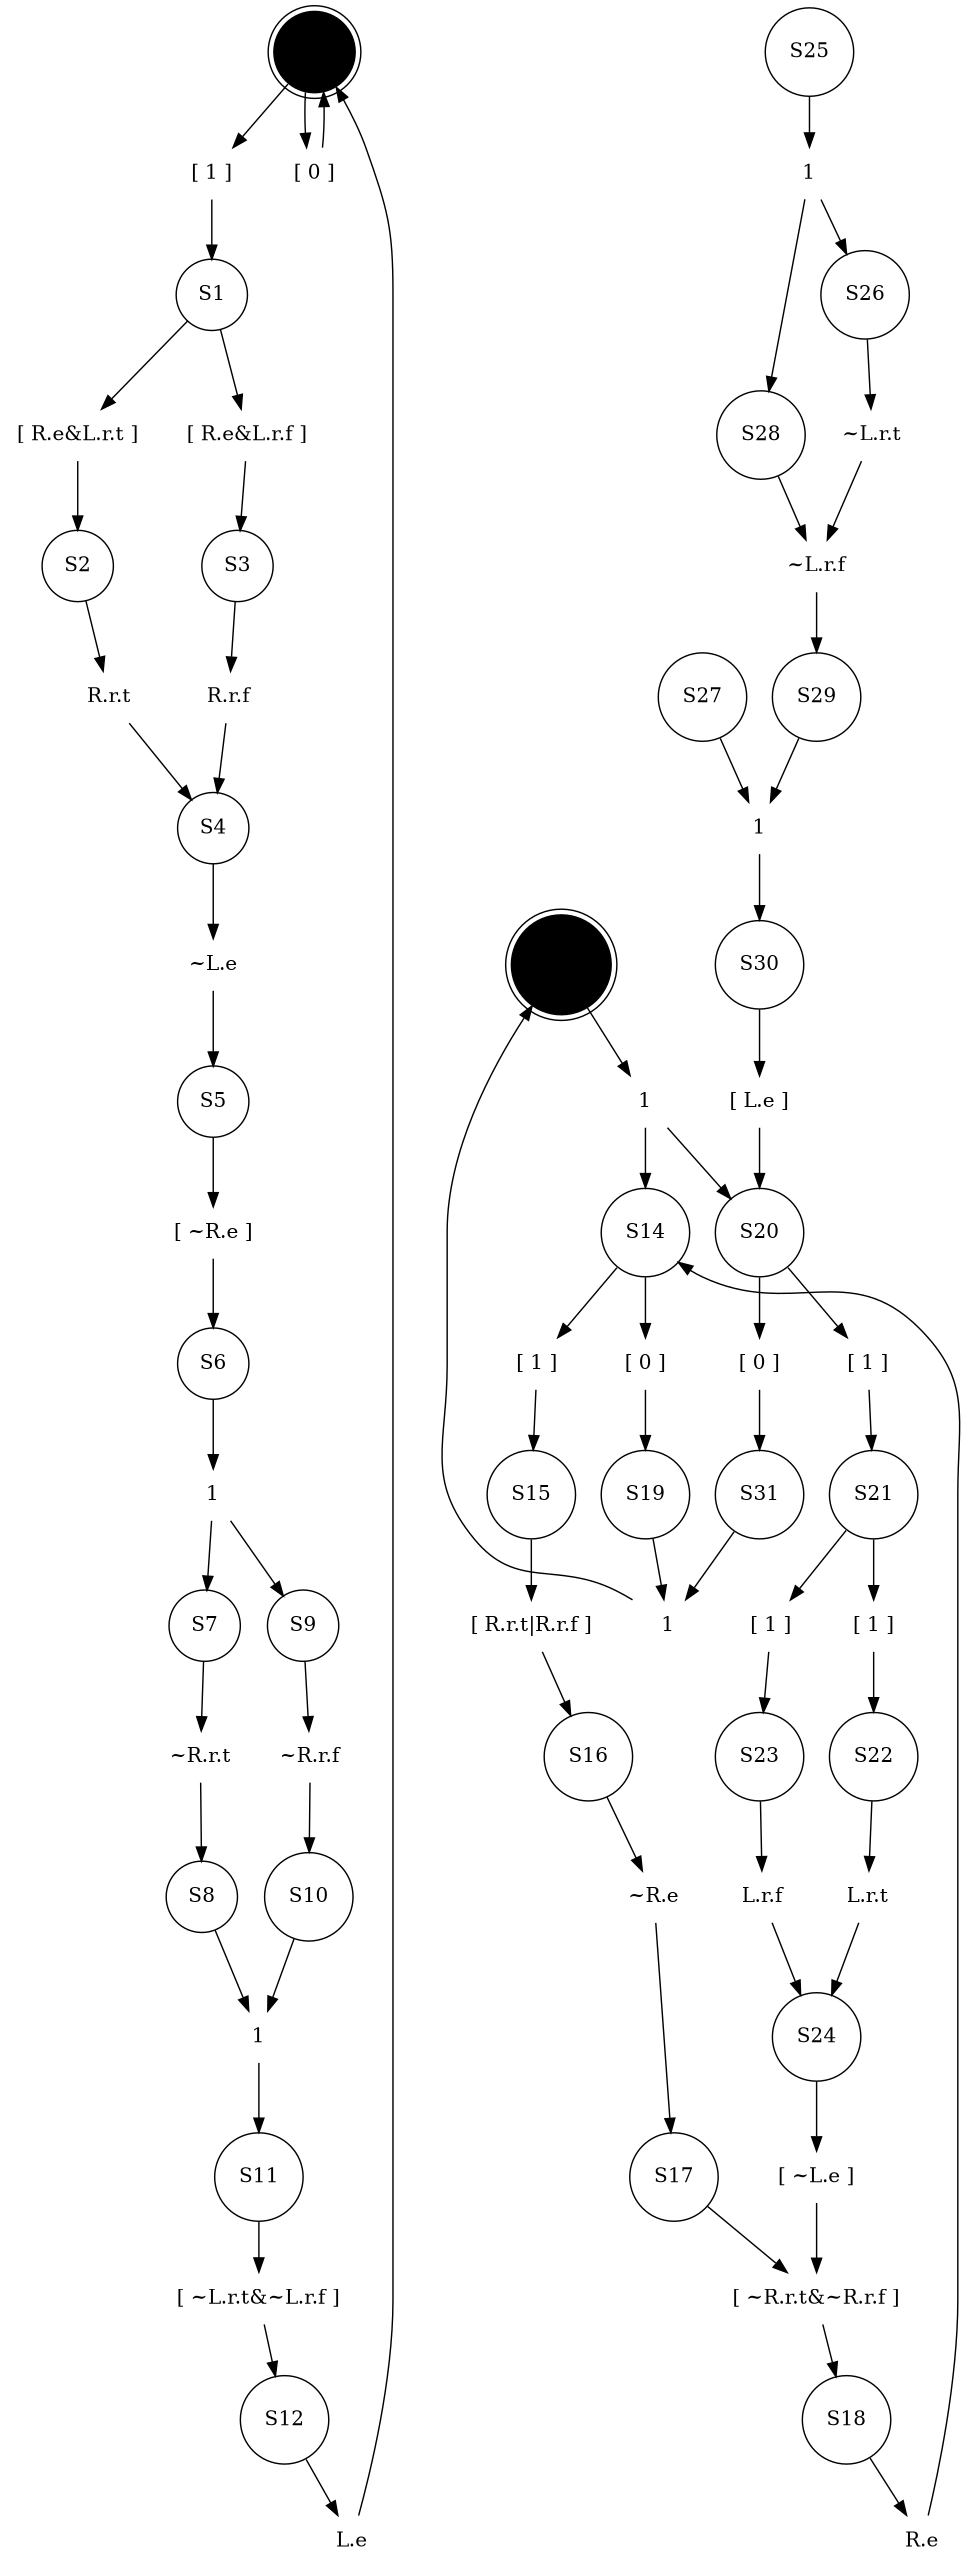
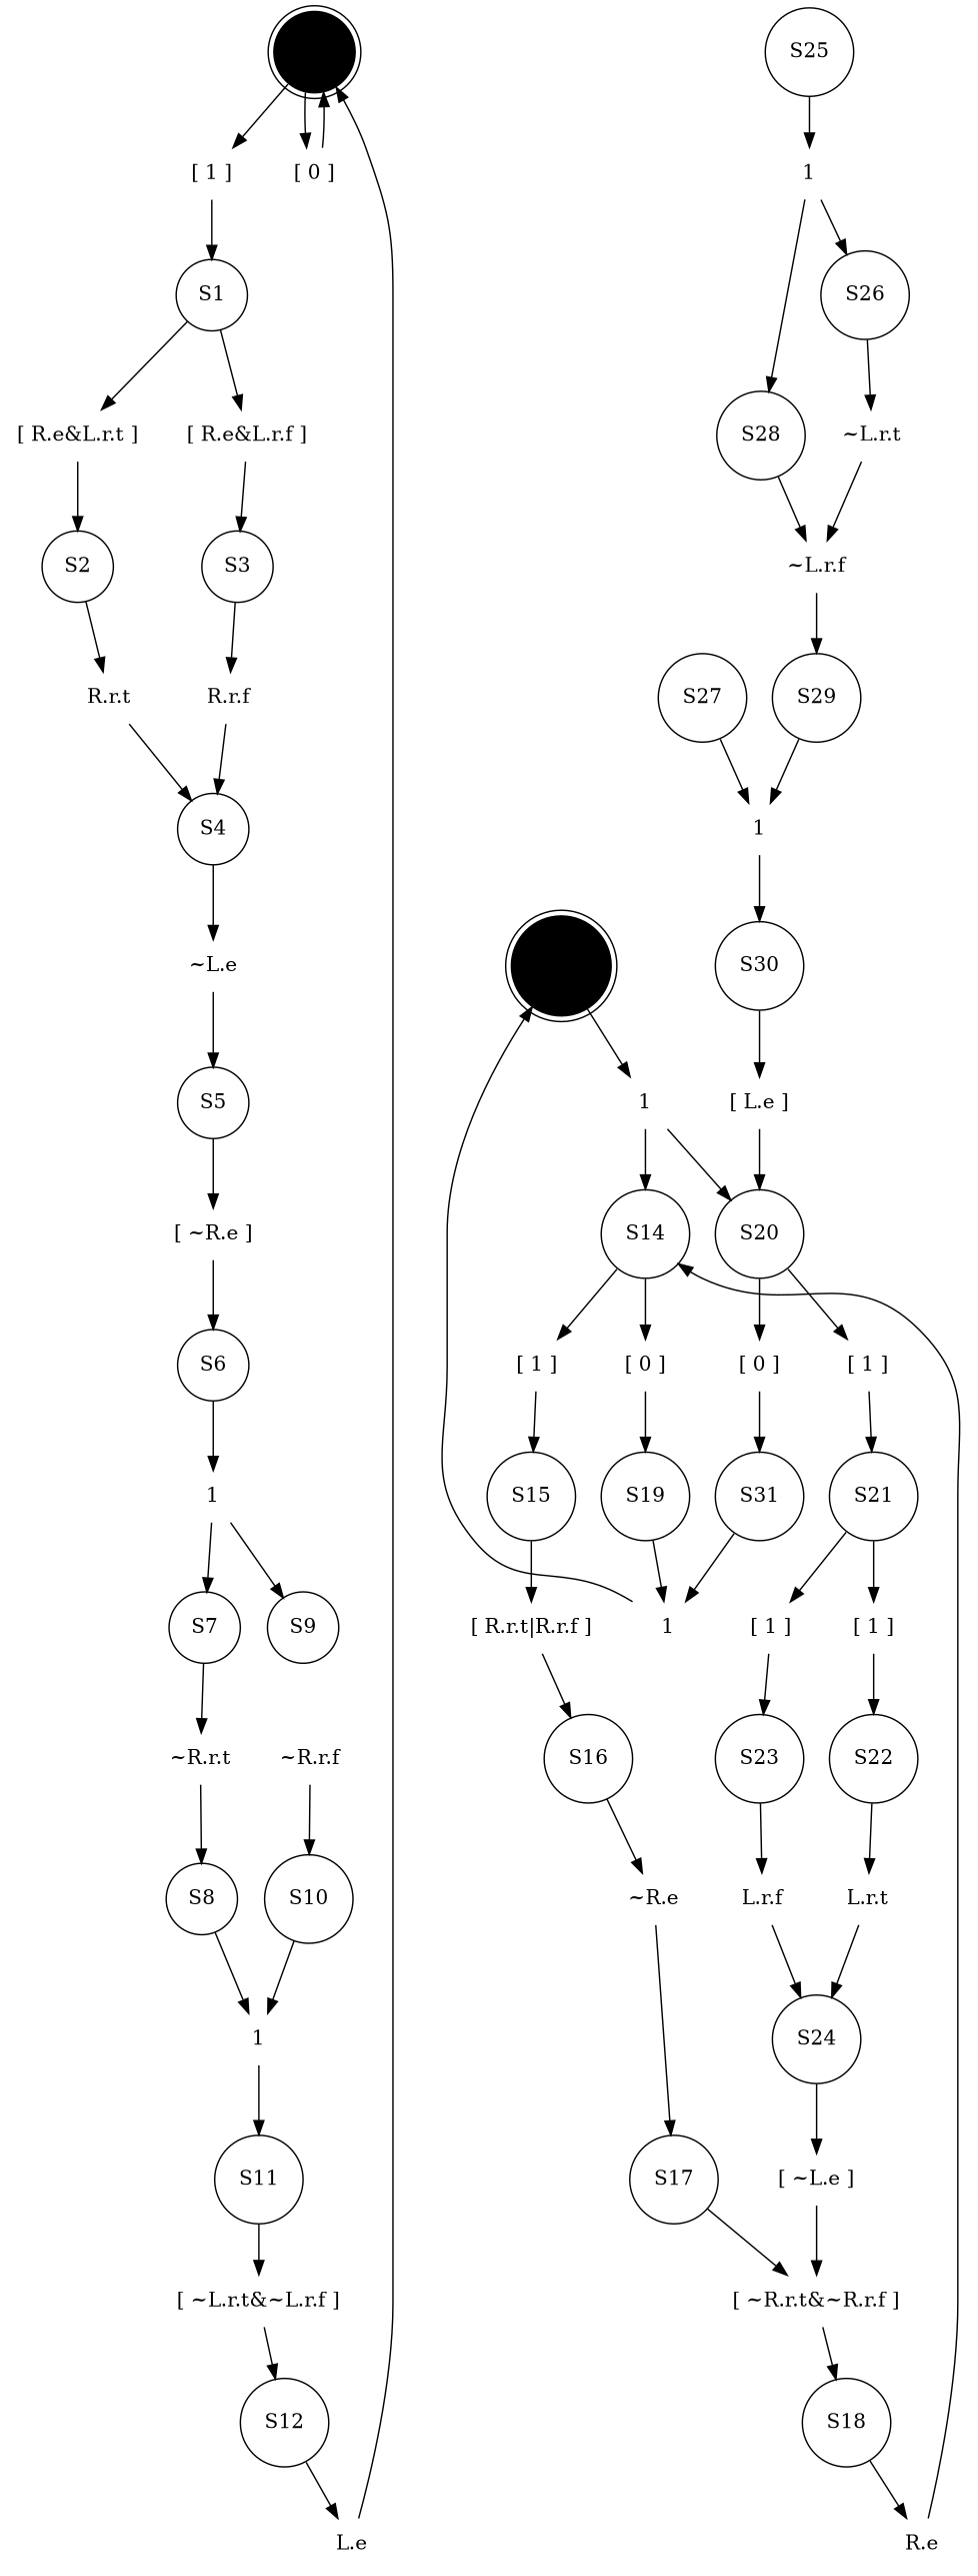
  digraph {
    node [shape=plaintext]
    S0 [fillcolor="#000000" peripheries=2 shape=circle style=filled width=0.15]
    n2 [label="[ 1 ]"]
    n3 [label="[ 0 ]"]
    S1 [shape=circle width=0.25]
    n5 [label="[ R.e&L.r.t ]"]
    n6 [label="[ R.e&L.r.f ]"]
    S2 [shape=circle width=0.25]
    n8 [label="R.r.t"]
    S4 [shape=circle width=0.25]
    S3 [shape=circle width=0.25]
    n11 [label="R.r.f"]
    n12 [label="~L.e"]
    S5 [shape=circle width=0.25]
    n14 [label="[ ~R.e ]"]
    S6 [shape=circle width=0.25]
    n16 [label=1]
    S7 [shape=circle width=0.25]
    S9 [shape=circle width=0.25]
    n19 [label="~R.r.t"]
    S8 [shape=circle width=0.25]
    n21 [label=1]
    n22 [label="~R.r.f"]
    S10 [shape=circle width=0.25]
    S11 [shape=circle width=0.25]
    n25 [label="[ ~L.r.t&~L.r.f ]"]
    S12 [shape=circle width=0.25]
    n27 [label="L.e"]
    S13 [fillcolor="#000000" peripheries=2 shape=circle style=filled width=0.15]
    n29 [label=1]
    S14 [shape=circle width=0.25]
    S20 [shape=circle width=0.25]
    n32 [label="[ 1 ]"]
    n33 [label="[ 0 ]"]
    S15 [shape=circle width=0.25]
    n35 [label="[ R.r.t|R.r.f ]"]
    S16 [shape=circle width=0.25]
    n37 [label="~R.e"]
    S17 [shape=circle width=0.25]
    n39 [label="[ ~R.r.t&~R.r.f ]"]
    S18 [shape=circle width=0.25]
    n41 [label="R.e"]
    S19 [shape=circle width=0.25]
    n43 [label=1]
    n44 [label="[ 1 ]"]
    n45 [label="[ 0 ]"]
    S21 [shape=circle width=0.25]
    n47 [label="[ 1 ]"]
    n48 [label="[ 1 ]"]
    S22 [shape=circle width=0.25]
    n50 [label="L.r.t"]
    S24 [shape=circle width=0.25]
    S23 [shape=circle width=0.25]
    n53 [label="L.r.f"]
    n54 [label="[ ~L.e ]"]
    S25 [shape=circle width=0.25]
    n56 [label=1]
    S26 [shape=circle width=0.25]
    S28 [shape=circle width=0.25]
    n59 [label="~L.r.t"]
    S27 [shape=circle width=0.25]
    n61 [label=1]
    n62 [label="~L.r.f"]
    S29 [shape=circle width=0.25]
    S30 [shape=circle width=0.25]
    n65 [label="[ L.e ]"]
    S31 [shape=circle width=0.25]
    subgraph sub_1 {
      elaborate=true
      reset="~R.r.t&~R.r.f&R.e&~L.r.t&~L.r.f&L.e"
      type=local
      variables="R.r.t,R.r.f,R.e,L.r.t,L.r.f,L.e"
      S0
      n2
      n3
      S1
      n5
      n6
      S2
      n8
      S4
      S3
      n11
      n12
      S5
      n14
      S6
      n16
      S7
      S9
      n19
      S8
      n21
      n22
      S10
      S11
      n25
      S12
      n27
    }
    subgraph sub_2 {
      elaborate=false
      reset="~R.r.t&~R.r.f&R.e&~L.r.t&~L.r.f&L.e"
      type=remote
      variables="R.r.t,R.r.f,R.e,L.r.t,L.r.f,L.e"
      S13
      n29
      S14
      S20
      n32
      n33
      S15
      n35
      S16
      n37
      S17
      n39
      S18
      n41
      S19
      n43
      n44
      n45
      S21
      n47
      n48
      S22
      n50
      S24
      S23
      n53
      n54
      S25
      n56
      S26
      S28
      n59
      S27
      n61
      n62
      S29
      S30
      n65
      S31
    }
    S0 -> n2
    S0 -> n3
    n2 -> S1
    n3 -> S0
    S1 -> n5
    S1 -> n6
    n5 -> S2
    n6 -> S3
    S2 -> n8
    n8 -> S4
    S4 -> n12
    S3 -> n11
    n11 -> S4
    n12 -> S5
    S5 -> n14
    n14 -> S6
    S6 -> n16
    n16 -> S7
    n16 -> S9
    S7 -> n19
-   S9 -> n22
    n19 -> S8
    S8 -> n21
    n21 -> S11
    n22 -> S10
    S10 -> n21
    S11 -> n25
    n25 -> S12
    S12 -> n27
    n27 -> S0
    S13 -> n29
    n29 -> S14
    n29 -> S20
    S14 -> n32
    S14 -> n33
    S20 -> n44
    S20 -> n45
    n32 -> S15
    n33 -> S19
    S15 -> n35
    n35 -> S16
    S16 -> n37
    n37 -> S17
    S17 -> n39
    n39 -> S18
    S18 -> n41
    n41 -> S14
    S19 -> n43
    n43 -> S13
    n44 -> S21
    n45 -> S31
    S21 -> n47
    S21 -> n48
    n47 -> S22
    n48 -> S23
    S22 -> n50
    n50 -> S24
    S24 -> n54
    S23 -> n53
    n53 -> S24
    n54 -> n39
    S25 -> n56
    n56 -> S26
    n56 -> S28
    S26 -> n59
    S28 -> n62
    n59 -> n62
    S27 -> n61
    n61 -> S30
    n62 -> S29
    S29 -> n61
    S30 -> n65
    n65 -> S20
    S31 -> n43
  }
